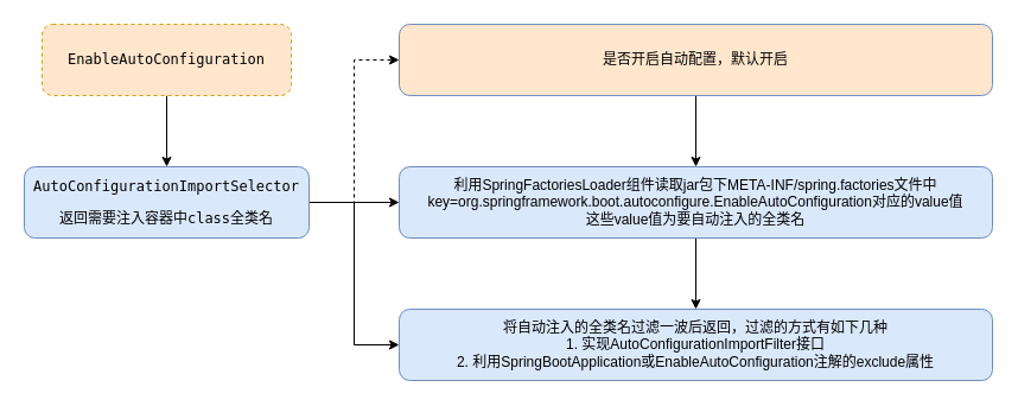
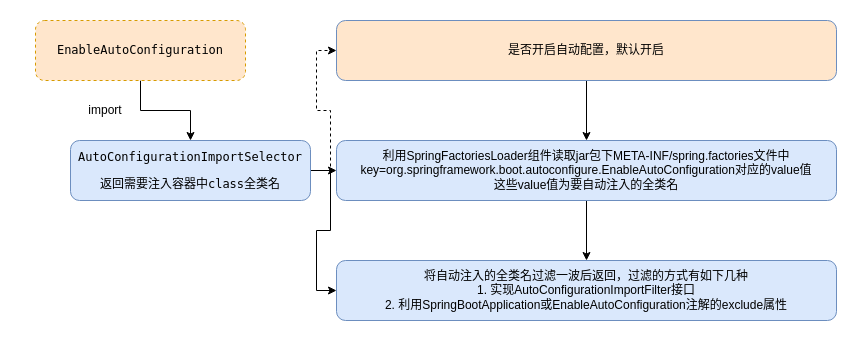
  <mxCell id="0" />
  <mxCell id="1" parent="0" />
  <mxCell id="2" style="edgeStyle=orthogonalEdgeStyle;rounded=0;orthogonalLoop=1;jettySize=auto;html=1;entryX=0.5;entryY=0;entryDx=0;entryDy=0;" edge="1" parent="1" source="3" target="7"><mxGeometry relative="1" as="geometry" /></mxCell>
  <mxCell id="3" value="&lt;pre&gt;EnableAutoConfiguration&lt;/pre&gt;" style="rounded=1;whiteSpace=wrap;html=1;fillColor=#ffe6cc;strokeColor=#d79b00;dashed=1;" vertex="1" parent="1"><mxGeometry x="35" y="20" width="210" height="60" as="geometry" /></mxCell>
  <mxCell id="4" style="edgeStyle=orthogonalEdgeStyle;rounded=0;orthogonalLoop=1;jettySize=auto;html=1;exitX=1;exitY=0.5;exitDx=0;exitDy=0;entryX=0;entryY=0.5;entryDx=0;entryDy=0;dashed=1;" edge="1" parent="1" source="7" target="13"><mxGeometry relative="1" as="geometry" /></mxCell>
  <mxCell id="5" style="edgeStyle=orthogonalEdgeStyle;rounded=0;orthogonalLoop=1;jettySize=auto;html=1;exitX=1;exitY=0.5;exitDx=0;exitDy=0;entryX=0;entryY=0.5;entryDx=0;entryDy=0;" edge="1" parent="1" source="7" target="11"><mxGeometry relative="1" as="geometry" /></mxCell>
  <mxCell id="6" style="edgeStyle=orthogonalEdgeStyle;rounded=0;orthogonalLoop=1;jettySize=auto;html=1;exitX=1;exitY=0.5;exitDx=0;exitDy=0;entryX=0;entryY=0.5;entryDx=0;entryDy=0;" edge="1" parent="1" source="7" target="10"><mxGeometry relative="1" as="geometry" /></mxCell>
- <mxCell id="7" value="&lt;pre&gt;&lt;pre&gt;AutoConfigurationImportSelector&lt;/pre&gt;&lt;pre&gt;返回需要注入容器中class全类名&lt;/pre&gt;&lt;/pre&gt;" style="rounded=1;whiteSpace=wrap;html=1;fillColor=#dae8fc;strokeColor=#6c8ebf;" vertex="1" parent="1"><mxGeometry x="20" y="140" width="240" height="60" as="geometry" /></mxCell>
+ <mxCell id="7" value="&lt;pre&gt;&lt;pre&gt;AutoConfigurationImportSelector&lt;/pre&gt;&lt;pre&gt;返回需要注入容器中class全类名&lt;/pre&gt;&lt;/pre&gt;" style="rounded=1;whiteSpace=wrap;html=1;fillColor=#dae8fc;strokeColor=#6c8ebf;" vertex="1" parent="1"><mxGeometry x="70" y="140" width="240" height="60" as="geometry" /></mxCell>
+ <mxCell id="8" value="import" style="text;html=1;strokeColor=none;fillColor=none;align=center;verticalAlign=middle;whiteSpace=wrap;rounded=0;" vertex="1" parent="1"><mxGeometry x="85" y="100" width="40" height="20" as="geometry" /></mxCell>
  <mxCell id="9" style="edgeStyle=orthogonalEdgeStyle;rounded=0;orthogonalLoop=1;jettySize=auto;html=1;entryX=0.5;entryY=0;entryDx=0;entryDy=0;" edge="1" parent="1" source="10" target="11"><mxGeometry relative="1" as="geometry" /></mxCell>
  <mxCell id="10" value="利用SpringFactoriesLoader组件读取&lt;span&gt;jar包下META-INF/spring.factories&lt;/span&gt;文件中&lt;br&gt;key=org.springframework.boot.autoconfigure.EnableAutoConfiguration对应的value值&lt;br&gt;这些value值为要自动注入的全类名" style="rounded=1;whiteSpace=wrap;html=1;fillColor=#dae8fc;strokeColor=#6c8ebf;" vertex="1" parent="1"><mxGeometry x="336" y="140" width="500" height="60" as="geometry" /></mxCell>
  <mxCell id="11" value="将自动注入的全类名过滤一波后返回，过滤的方式有如下几种&lt;br&gt;1. 实现AutoConfigurationImportFilter接口&lt;br&gt;2. 利用SpringBootApplication或EnableAutoConfiguration注解的exclude属性" style="rounded=1;whiteSpace=wrap;html=1;fillColor=#dae8fc;strokeColor=#6c8ebf;" vertex="1" parent="1"><mxGeometry x="336" y="260" width="500" height="60" as="geometry" /></mxCell>
  <mxCell id="12" style="edgeStyle=orthogonalEdgeStyle;rounded=0;orthogonalLoop=1;jettySize=auto;html=1;entryX=0.5;entryY=0;entryDx=0;entryDy=0;" edge="1" parent="1" source="13" target="10"><mxGeometry relative="1" as="geometry" /></mxCell>
  <mxCell id="13" value="是否开启自动配置，默认开启" style="rounded=1;whiteSpace=wrap;html=1;fillColor=#ffe6cc;strokeColor=#6c8ebf;" vertex="1" parent="1"><mxGeometry x="336" y="20" width="500" height="60" as="geometry" /></mxCell>
